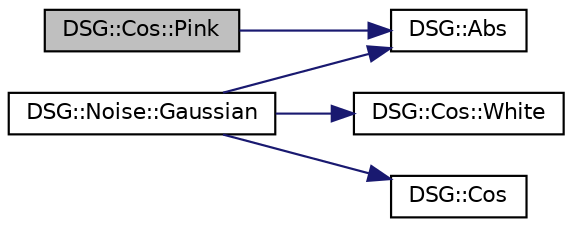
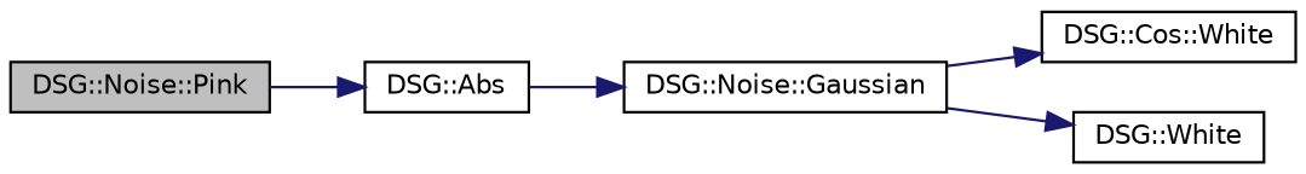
  digraph {
    rankdir=LR
    node [color=black fillcolor=white fontname=Helvetica fontsize=10 shape=record style=filled]
    edge [color=midnightblue fontname=Helvetica fontsize=10 labelfontname=Helvetica labelfontsize=10 style=solid]
-   n1 [fillcolor=grey75 fontcolor=black height=0.2 label="DSG::Cos::Pink" width=0.4]
+   n1 [fillcolor=grey75 fontcolor=black height=0.2 label="DSG::Noise::Pink" width=0.4]
    n2 [height=0.2 label="DSG::Abs" width=0.4]
    n3 [height=0.2 label="DSG::Noise::Gaussian" width=0.4]
    n4 [height=0.2 label="DSG::Cos::White" width=0.4]
-   n5 [height=0.2 label="DSG::Cos" width=0.4]
+   n5 [height=0.2 label="DSG::White" width=0.4]
    n1 -> n2
-   n3 -> n2
+   n2 -> n3
    n3 -> n4
    n3 -> n5
  }
